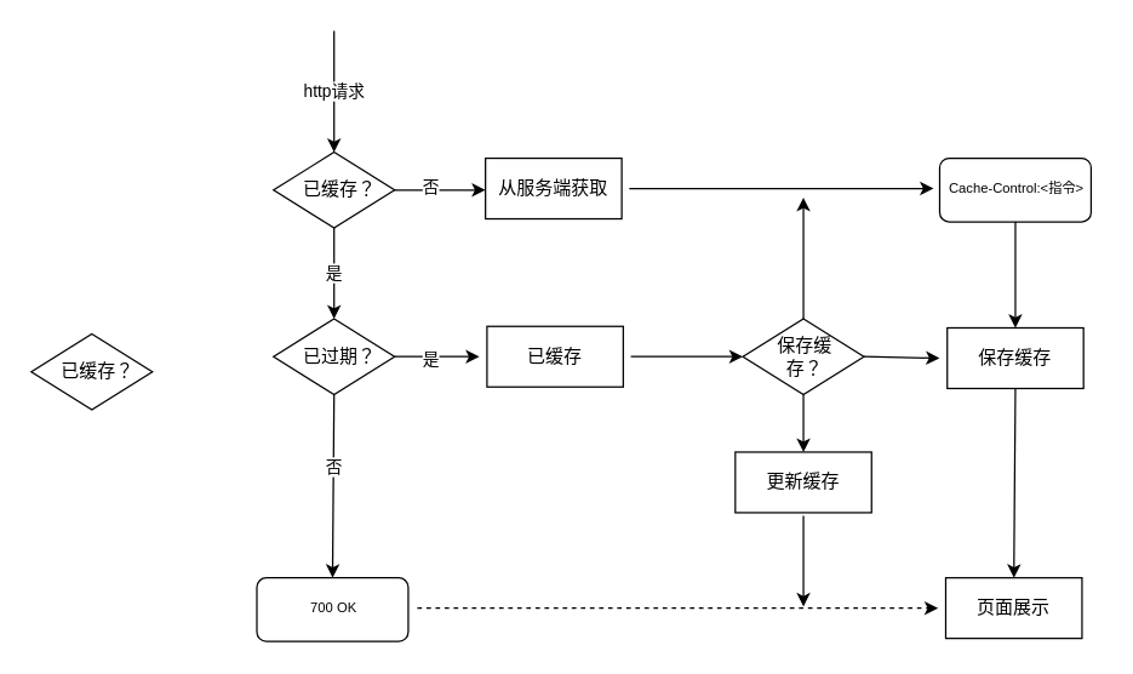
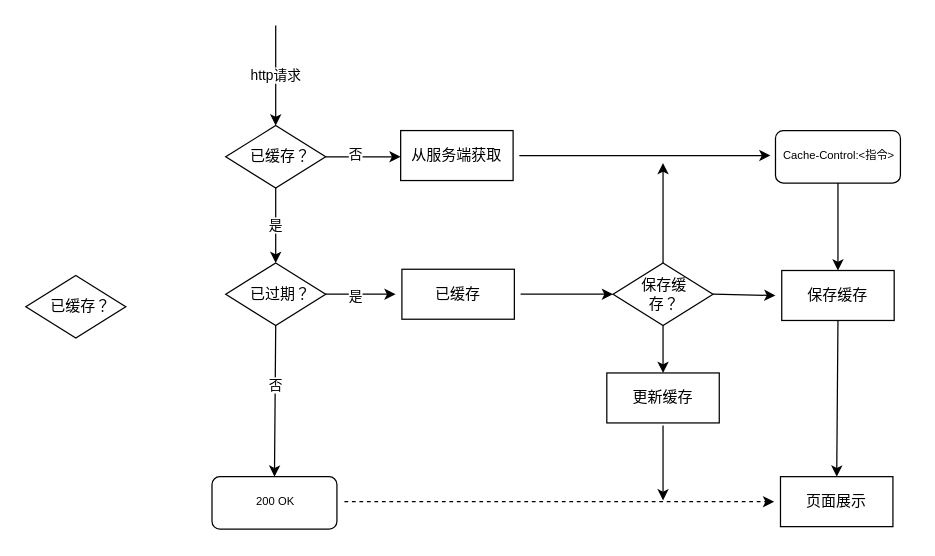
  <mxCell id="0" />
  <mxCell id="1" parent="0" />
  <mxCell id="2" value="http请求" style="endArrow=classic;html=1;rounded=0;entryX=0.5;entryY=0;entryDx=0;entryDy=0;" edge="1" parent="1" target="7"><mxGeometry width="50" height="50" relative="1" as="geometry"><mxPoint x="220" y="20" as="sourcePoint" /><mxPoint x="190" y="50" as="targetPoint" /></mxGeometry></mxCell>
  <mxCell id="3" value="是" style="endArrow=classic;html=1;rounded=0;exitX=0.5;exitY=1;exitDx=0;exitDy=0;entryX=0.5;entryY=0;entryDx=0;entryDy=0;" edge="1" parent="1" source="7"><mxGeometry width="50" height="50" relative="1" as="geometry"><mxPoint x="310" y="320" as="sourcePoint" /><mxPoint x="220" y="210" as="targetPoint" /></mxGeometry></mxCell>
  <mxCell id="4" value="" style="endArrow=classic;html=1;rounded=0;exitX=1;exitY=0.5;exitDx=0;exitDy=0;" edge="1" parent="1" source="7"><mxGeometry width="50" height="50" relative="1" as="geometry"><mxPoint x="284" y="120" as="sourcePoint" /><mxPoint x="320" y="125" as="targetPoint" /></mxGeometry></mxCell>
  <mxCell id="5" value="否" style="edgeLabel;html=1;align=center;verticalAlign=middle;resizable=0;points=[];" vertex="1" connectable="0" parent="4"><mxGeometry x="-0.233" y="3" relative="1" as="geometry"><mxPoint as="offset" /></mxGeometry></mxCell>
  <mxCell id="6" value="" style="group" vertex="1" connectable="0" parent="1"><mxGeometry x="180" y="100" width="80" height="50" as="geometry" /></mxCell>
  <mxCell id="7" value="" style="rhombus;whiteSpace=wrap;html=1;" vertex="1" parent="6"><mxGeometry width="80" height="50" as="geometry" /></mxCell>
  <mxCell id="8" value="已缓存？" style="text;html=1;strokeColor=none;fillColor=none;align=center;verticalAlign=middle;whiteSpace=wrap;rounded=0;" vertex="1" parent="6"><mxGeometry x="14" y="10" width="60" height="30" as="geometry" /></mxCell>
  <mxCell id="9" value="" style="group" vertex="1" connectable="0" parent="1"><mxGeometry x="490" y="210" width="80" height="50" as="geometry" /></mxCell>
  <mxCell id="10" value="" style="rhombus;whiteSpace=wrap;html=1;" vertex="1" parent="9"><mxGeometry width="80" height="50" as="geometry" /></mxCell>
  <mxCell id="11" value="保存缓存？" style="text;html=1;strokeColor=none;fillColor=none;align=center;verticalAlign=middle;whiteSpace=wrap;rounded=0;" vertex="1" parent="9"><mxGeometry x="11" y="10" width="60" height="30" as="geometry" /></mxCell>
  <mxCell id="12" value="" style="group" vertex="1" connectable="0" parent="1"><mxGeometry x="180" y="210" width="80" height="50" as="geometry" /></mxCell>
  <mxCell id="13" value="" style="rhombus;whiteSpace=wrap;html=1;" vertex="1" parent="12"><mxGeometry width="80" height="50" as="geometry" /></mxCell>
  <mxCell id="14" value="已过期？" style="text;html=1;strokeColor=none;fillColor=none;align=center;verticalAlign=middle;whiteSpace=wrap;rounded=0;" vertex="1" parent="12"><mxGeometry x="14" y="10" width="60" height="30" as="geometry" /></mxCell>
  <mxCell id="15" value="" style="group" vertex="1" connectable="0" parent="1"><mxGeometry x="315" y="104" width="100" height="40" as="geometry" /></mxCell>
  <mxCell id="16" value="" style="rounded=0;whiteSpace=wrap;html=1;" vertex="1" parent="15"><mxGeometry x="5" width="90" height="40" as="geometry" /></mxCell>
  <mxCell id="17" value="从服务端获取" style="text;html=1;strokeColor=none;fillColor=none;align=center;verticalAlign=middle;whiteSpace=wrap;rounded=0;" vertex="1" parent="15"><mxGeometry y="5" width="100" height="30" as="geometry" /></mxCell>
  <mxCell id="18" value="" style="group" vertex="1" connectable="0" parent="1"><mxGeometry x="316" y="215" width="100" height="40" as="geometry" /></mxCell>
  <mxCell id="19" value="" style="rounded=0;whiteSpace=wrap;html=1;" vertex="1" parent="18"><mxGeometry x="5" width="90" height="40" as="geometry" /></mxCell>
  <mxCell id="20" value="已缓存" style="text;html=1;strokeColor=none;fillColor=none;align=center;verticalAlign=middle;whiteSpace=wrap;rounded=0;" vertex="1" parent="18"><mxGeometry y="5" width="100" height="30" as="geometry" /></mxCell>
  <mxCell id="21" style="edgeStyle=orthogonalEdgeStyle;rounded=0;orthogonalLoop=1;jettySize=auto;html=1;" edge="1" parent="1" source="13" target="20"><mxGeometry relative="1" as="geometry" /></mxCell>
  <mxCell id="22" value="&lt;font style=&quot;font-size: 11px;&quot;&gt;是&lt;/font&gt;" style="edgeLabel;html=1;align=center;verticalAlign=middle;resizable=0;points=[];fontSize=9;" vertex="1" connectable="0" parent="21"><mxGeometry x="-0.179" y="-1" relative="1" as="geometry"><mxPoint as="offset" /></mxGeometry></mxCell>
  <mxCell id="23" value="" style="group" vertex="1" connectable="0" parent="1"><mxGeometry x="20" y="220" width="80" height="50" as="geometry" /></mxCell>
  <mxCell id="24" value="" style="rhombus;whiteSpace=wrap;html=1;" vertex="1" parent="23"><mxGeometry width="80" height="50" as="geometry" /></mxCell>
  <mxCell id="25" value="已缓存？" style="text;html=1;strokeColor=none;fillColor=none;align=center;verticalAlign=middle;whiteSpace=wrap;rounded=0;" vertex="1" parent="23"><mxGeometry x="14" y="10" width="60" height="30" as="geometry" /></mxCell>
  <mxCell id="26" style="edgeStyle=orthogonalEdgeStyle;rounded=0;orthogonalLoop=1;jettySize=auto;html=1;entryX=0;entryY=0.5;entryDx=0;entryDy=0;" edge="1" parent="1" source="20" target="10"><mxGeometry relative="1" as="geometry" /></mxCell>
  <mxCell id="27" value="" style="rounded=1;whiteSpace=wrap;html=1;" vertex="1" parent="1"><mxGeometry x="620" y="104" width="100" height="42" as="geometry" /></mxCell>
  <mxCell id="28" value="Cache-Control:&amp;lt;指令&amp;gt;" style="text;html=1;strokeColor=none;fillColor=none;align=center;verticalAlign=middle;whiteSpace=wrap;rounded=0;fontSize=9;" vertex="1" parent="1"><mxGeometry x="616" y="109" width="110" height="30" as="geometry" /></mxCell>
  <mxCell id="29" value="" style="group" vertex="1" connectable="0" parent="1"><mxGeometry x="620" y="216" width="100" height="40" as="geometry" /></mxCell>
  <mxCell id="30" value="" style="rounded=0;whiteSpace=wrap;html=1;" vertex="1" parent="29"><mxGeometry x="5" width="90" height="40" as="geometry" /></mxCell>
  <mxCell id="31" value="保存缓存" style="text;html=1;strokeColor=none;fillColor=none;align=center;verticalAlign=middle;whiteSpace=wrap;rounded=0;" vertex="1" parent="29"><mxGeometry y="5" width="100" height="30" as="geometry" /></mxCell>
  <mxCell id="32" value="" style="group" vertex="1" connectable="0" parent="1"><mxGeometry x="619" y="381" width="100" height="40" as="geometry" /></mxCell>
  <mxCell id="33" value="" style="rounded=0;whiteSpace=wrap;html=1;" vertex="1" parent="32"><mxGeometry x="5" width="90" height="40" as="geometry" /></mxCell>
  <mxCell id="34" value="页面展示" style="text;html=1;strokeColor=none;fillColor=none;align=center;verticalAlign=middle;whiteSpace=wrap;rounded=0;" vertex="1" parent="32"><mxGeometry y="5" width="100" height="30" as="geometry" /></mxCell>
  <mxCell id="35" value="" style="rounded=1;whiteSpace=wrap;html=1;" vertex="1" parent="1"><mxGeometry x="169" y="381" width="100" height="42" as="geometry" /></mxCell>
  <mxCell id="36" style="edgeStyle=orthogonalEdgeStyle;rounded=0;orthogonalLoop=1;jettySize=auto;html=1;fontSize=9;dashed=1;" edge="1" parent="1" source="37" target="34"><mxGeometry relative="1" as="geometry" /></mxCell>
- <mxCell id="37" value="700 OK" style="text;html=1;strokeColor=none;fillColor=none;align=center;verticalAlign=middle;whiteSpace=wrap;rounded=0;fontSize=9;" vertex="1" parent="1"><mxGeometry x="165" y="386" width="110" height="30" as="geometry" /></mxCell>
+ <mxCell id="37" value="200 OK" style="text;html=1;strokeColor=none;fillColor=none;align=center;verticalAlign=middle;whiteSpace=wrap;rounded=0;fontSize=9;" vertex="1" parent="1"><mxGeometry x="165" y="386" width="110" height="30" as="geometry" /></mxCell>
  <mxCell id="38" value="" style="endArrow=classic;html=1;rounded=0;fontSize=9;exitX=0.5;exitY=1;exitDx=0;exitDy=0;entryX=0.5;entryY=0;entryDx=0;entryDy=0;" edge="1" parent="1" source="13" target="35"><mxGeometry width="50" height="50" relative="1" as="geometry"><mxPoint x="320" y="320" as="sourcePoint" /><mxPoint x="370" y="270" as="targetPoint" /></mxGeometry></mxCell>
  <mxCell id="39" value="&lt;font style=&quot;font-size: 11px;&quot;&gt;否&lt;/font&gt;" style="edgeLabel;html=1;align=center;verticalAlign=middle;resizable=0;points=[];fontSize=9;" vertex="1" connectable="0" parent="38"><mxGeometry x="-0.201" relative="1" as="geometry"><mxPoint as="offset" /></mxGeometry></mxCell>
  <mxCell id="40" style="edgeStyle=orthogonalEdgeStyle;rounded=0;orthogonalLoop=1;jettySize=auto;html=1;fontSize=9;" edge="1" parent="1"><mxGeometry relative="1" as="geometry"><mxPoint x="415" y="124" as="sourcePoint" /><mxPoint x="616" y="124" as="targetPoint" /></mxGeometry></mxCell>
  <mxCell id="41" value="" style="endArrow=classic;html=1;rounded=0;fontSize=9;exitX=0.5;exitY=1;exitDx=0;exitDy=0;entryX=0.5;entryY=0;entryDx=0;entryDy=0;" edge="1" parent="1" source="27" target="30"><mxGeometry width="50" height="50" relative="1" as="geometry"><mxPoint x="480" y="290" as="sourcePoint" /><mxPoint x="530" y="240" as="targetPoint" /></mxGeometry></mxCell>
  <mxCell id="42" value="" style="endArrow=classic;html=1;rounded=0;fontSize=9;exitX=0.5;exitY=0;exitDx=0;exitDy=0;" edge="1" parent="1"><mxGeometry width="50" height="50" relative="1" as="geometry"><mxPoint x="530" y="210" as="sourcePoint" /><mxPoint x="530" y="130" as="targetPoint" /></mxGeometry></mxCell>
  <mxCell id="43" value="" style="endArrow=classic;html=1;rounded=0;fontSize=9;exitX=1;exitY=0.5;exitDx=0;exitDy=0;entryX=0;entryY=0.5;entryDx=0;entryDy=0;" edge="1" parent="1" source="10" target="31"><mxGeometry width="50" height="50" relative="1" as="geometry"><mxPoint x="480" y="290" as="sourcePoint" /><mxPoint x="530" y="240" as="targetPoint" /></mxGeometry></mxCell>
  <mxCell id="44" value="" style="group" vertex="1" connectable="0" parent="1"><mxGeometry x="480" y="298" width="100" height="40" as="geometry" /></mxCell>
  <mxCell id="45" value="" style="rounded=0;whiteSpace=wrap;html=1;" vertex="1" parent="44"><mxGeometry x="5" width="90" height="40" as="geometry" /></mxCell>
  <mxCell id="46" value="更新缓存" style="text;html=1;strokeColor=none;fillColor=none;align=center;verticalAlign=middle;whiteSpace=wrap;rounded=0;" vertex="1" parent="44"><mxGeometry y="5" width="100" height="30" as="geometry" /></mxCell>
  <mxCell id="47" value="" style="endArrow=classic;html=1;rounded=0;fontSize=9;exitX=0.5;exitY=1;exitDx=0;exitDy=0;entryX=0.5;entryY=0;entryDx=0;entryDy=0;" edge="1" parent="1" source="10" target="45"><mxGeometry width="50" height="50" relative="1" as="geometry"><mxPoint x="430" y="330" as="sourcePoint" /><mxPoint x="480" y="280" as="targetPoint" /></mxGeometry></mxCell>
  <mxCell id="48" value="" style="endArrow=classic;html=1;rounded=0;fontSize=9;exitX=0.5;exitY=1;exitDx=0;exitDy=0;entryX=0.5;entryY=0;entryDx=0;entryDy=0;" edge="1" parent="1" source="30" target="33"><mxGeometry width="50" height="50" relative="1" as="geometry"><mxPoint x="430" y="330" as="sourcePoint" /><mxPoint x="480" y="280" as="targetPoint" /></mxGeometry></mxCell>
  <mxCell id="49" value="" style="endArrow=classic;html=1;rounded=0;fontSize=9;" edge="1" parent="1"><mxGeometry width="50" height="50" relative="1" as="geometry"><mxPoint x="530" y="340" as="sourcePoint" /><mxPoint x="530" y="400" as="targetPoint" /></mxGeometry></mxCell>
